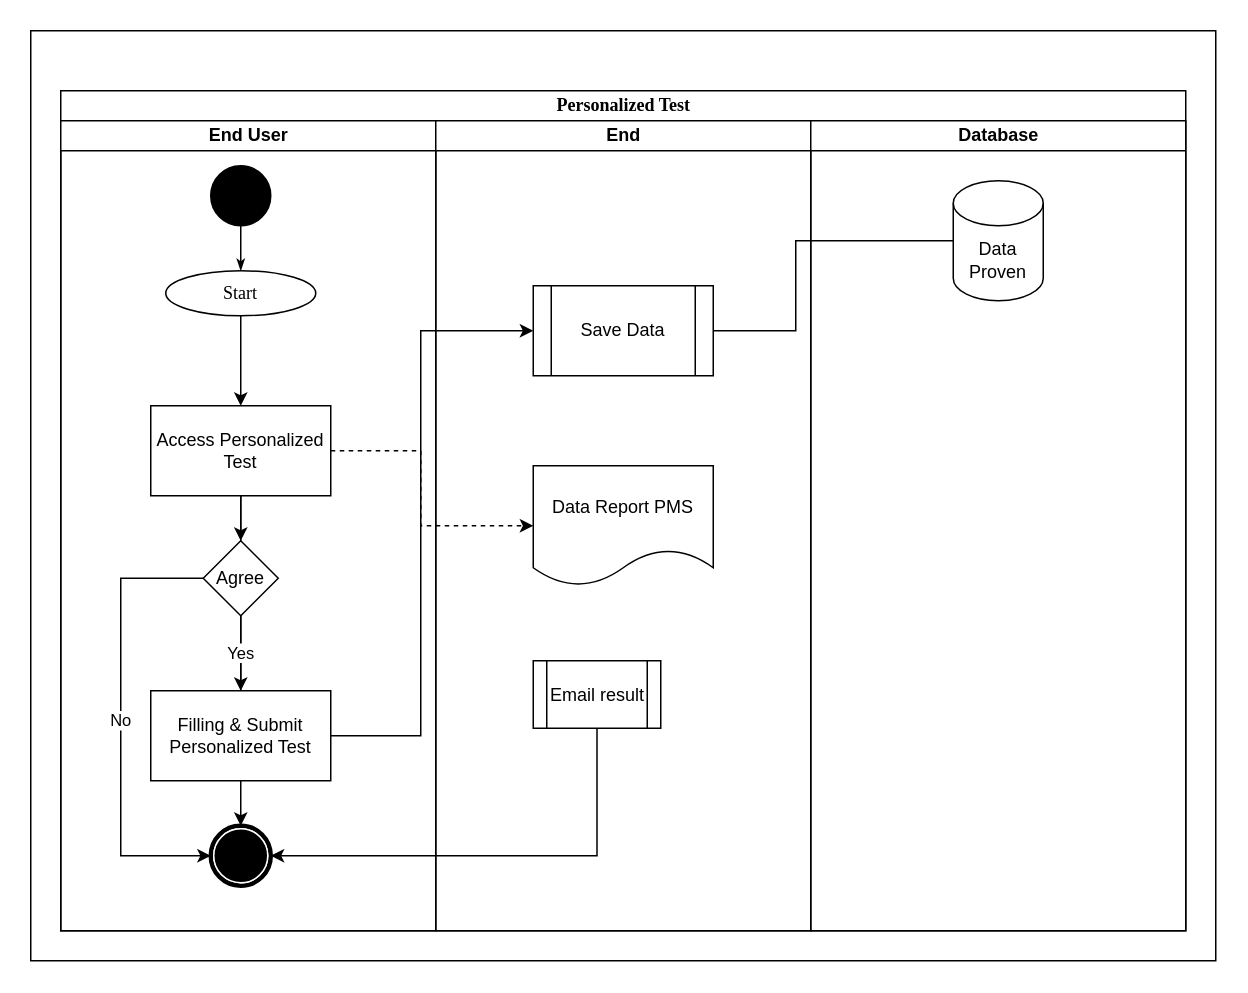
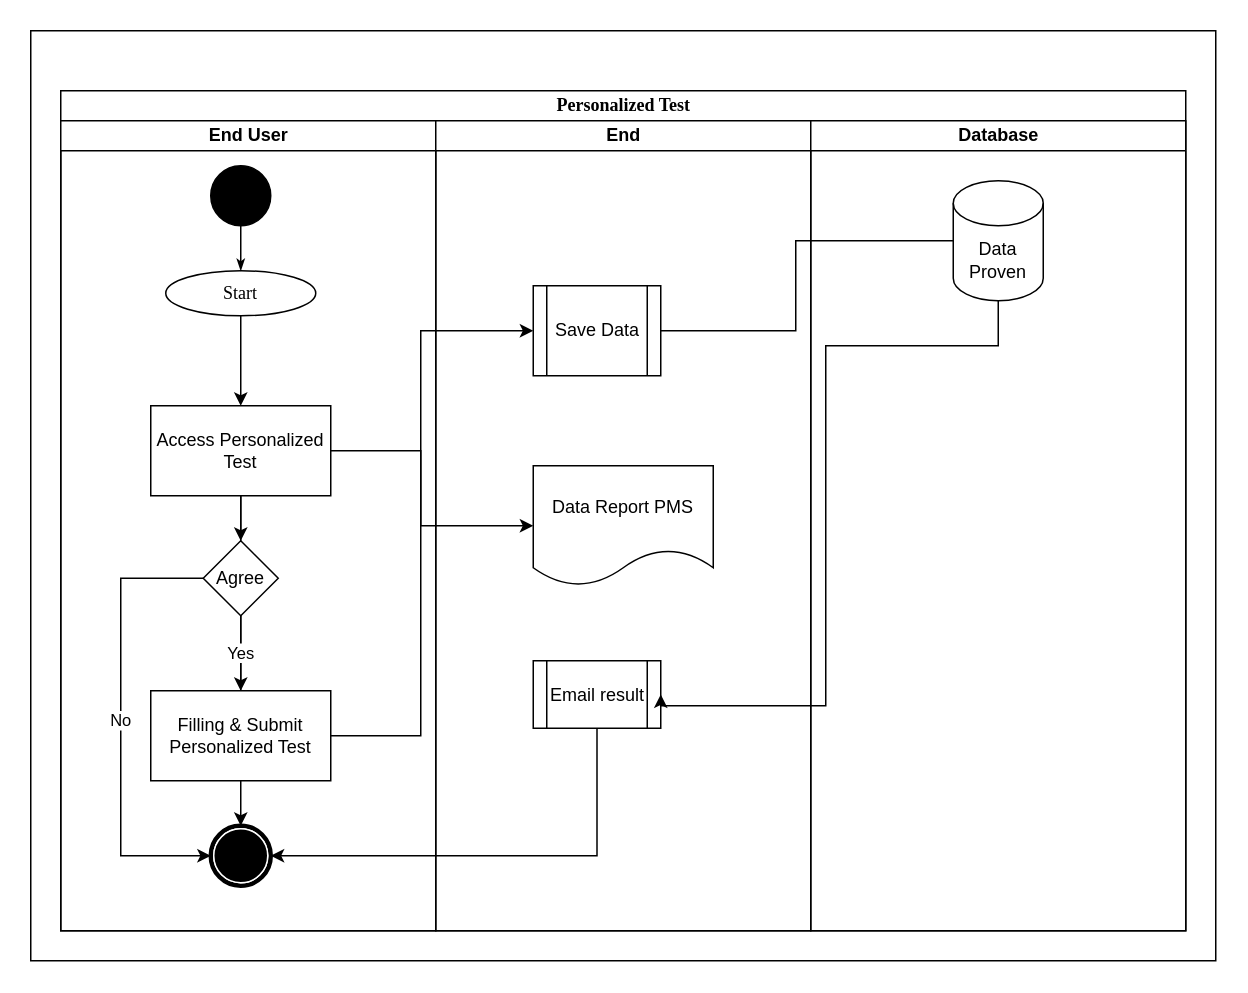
  <mxCell id="0" />
  <mxCell id="1" parent="0" />
  <mxCell id="2" value="" style="rounded=0;whiteSpace=wrap;html=1;" vertex="1" parent="1"><mxGeometry x="20" y="20" width="790" height="620" as="geometry" /></mxCell>
  <mxCell id="3" value="Personalized Test" style="swimlane;html=1;childLayout=stackLayout;startSize=20;rounded=0;shadow=0;comic=0;labelBackgroundColor=none;strokeWidth=1;fontFamily=Verdana;fontSize=12;align=center;" vertex="1" parent="1"><mxGeometry x="40" y="60" width="750" height="560" as="geometry" /></mxCell>
  <mxCell id="4" value="End User" style="swimlane;html=1;startSize=20;" vertex="1" parent="3"><mxGeometry y="20" width="250" height="540" as="geometry" /></mxCell>
  <mxCell id="5" value="" style="ellipse;whiteSpace=wrap;html=1;rounded=0;shadow=0;comic=0;labelBackgroundColor=none;strokeWidth=1;fillColor=#000000;fontFamily=Verdana;fontSize=12;align=center;" vertex="1" parent="4"><mxGeometry x="100" y="30" width="40" height="40" as="geometry" /></mxCell>
  <mxCell id="6" value="Start" style="ellipse;whiteSpace=wrap;html=1;shadow=0;comic=0;labelBackgroundColor=none;strokeWidth=1;fontFamily=Verdana;fontSize=12;align=center;arcSize=50;" vertex="1" parent="4"><mxGeometry x="70" y="100" width="100" height="30" as="geometry" /></mxCell>
  <mxCell id="7" style="edgeStyle=orthogonalEdgeStyle;rounded=0;html=1;labelBackgroundColor=none;startArrow=none;startFill=0;startSize=5;endArrow=classicThin;endFill=1;endSize=5;jettySize=auto;orthogonalLoop=1;strokeWidth=1;fontFamily=Verdana;fontSize=12" edge="1" parent="4" source="5" target="6"><mxGeometry relative="1" as="geometry" /></mxCell>
  <mxCell id="8" value="" style="shape=mxgraph.bpmn.shape;html=1;verticalLabelPosition=bottom;labelBackgroundColor=#ffffff;verticalAlign=top;perimeter=ellipsePerimeter;outline=end;symbol=terminate;rounded=0;shadow=0;comic=0;strokeWidth=1;fontFamily=Verdana;fontSize=12;align=center;" vertex="1" parent="4"><mxGeometry x="100" y="470" width="40" height="40" as="geometry" /></mxCell>
  <mxCell id="9" value="Access Personalized Test" style="rounded=0;whiteSpace=wrap;html=1;" vertex="1" parent="4"><mxGeometry x="60" y="190" width="120" height="60" as="geometry" /></mxCell>
  <mxCell id="10" style="edgeStyle=orthogonalEdgeStyle;rounded=0;orthogonalLoop=1;jettySize=auto;html=1;exitX=0.5;exitY=1;exitDx=0;exitDy=0;" edge="1" parent="4" source="9" target="8"><mxGeometry relative="1" as="geometry" /></mxCell>
  <mxCell id="11" style="edgeStyle=orthogonalEdgeStyle;rounded=0;orthogonalLoop=1;jettySize=auto;html=1;exitX=0.5;exitY=1;exitDx=0;exitDy=0;" edge="1" parent="4" source="6" target="9"><mxGeometry relative="1" as="geometry" /></mxCell>
  <mxCell id="12" value="Yes" style="edgeStyle=orthogonalEdgeStyle;rounded=0;orthogonalLoop=1;jettySize=auto;html=1;exitX=0.5;exitY=1;exitDx=0;exitDy=0;" edge="1" parent="4" source="14" target="16"><mxGeometry relative="1" as="geometry" /></mxCell>
  <mxCell id="13" value="No" style="edgeStyle=orthogonalEdgeStyle;rounded=0;orthogonalLoop=1;jettySize=auto;html=1;exitX=0;exitY=0.5;exitDx=0;exitDy=0;entryX=0;entryY=0.5;entryDx=0;entryDy=0;" edge="1" parent="4" source="14" target="8"><mxGeometry relative="1" as="geometry"><Array as="points"><mxPoint x="40" y="305" /><mxPoint x="40" y="490" /></Array></mxGeometry></mxCell>
  <mxCell id="14" value="Agree" style="rhombus;whiteSpace=wrap;html=1;" vertex="1" parent="4"><mxGeometry x="95" y="280" width="50" height="50" as="geometry" /></mxCell>
  <mxCell id="15" style="edgeStyle=orthogonalEdgeStyle;rounded=0;orthogonalLoop=1;jettySize=auto;html=1;exitX=0.5;exitY=1;exitDx=0;exitDy=0;" edge="1" parent="4" source="9" target="14"><mxGeometry relative="1" as="geometry" /></mxCell>
  <mxCell id="16" value="Filling &amp;amp; Submit Personalized Test" style="rounded=0;whiteSpace=wrap;html=1;" vertex="1" parent="4"><mxGeometry x="60" y="380" width="120" height="60" as="geometry" /></mxCell>
  <mxCell id="17" value="End" style="swimlane;html=1;startSize=20;" vertex="1" parent="3"><mxGeometry x="250" y="20" width="250" height="540" as="geometry" /></mxCell>
- <mxCell id="18" value="Save Data " style="shape=process;whiteSpace=wrap;html=1;backgroundOutline=1;" vertex="1" parent="17"><mxGeometry x="65" y="110" width="120" height="60" as="geometry" /></mxCell>
+ <mxCell id="18" value="Save Data " style="shape=process;whiteSpace=wrap;html=1;backgroundOutline=1;" vertex="1" parent="17"><mxGeometry x="65" y="110" width="85" height="60" as="geometry" /></mxCell>
  <mxCell id="19" value="Data Report PMS" style="shape=document;whiteSpace=wrap;html=1;boundedLbl=1;" vertex="1" parent="17"><mxGeometry x="65" y="230" width="120" height="80" as="geometry" /></mxCell>
  <mxCell id="20" value="Email result" style="shape=process;whiteSpace=wrap;html=1;backgroundOutline=1;" vertex="1" parent="17"><mxGeometry x="65" y="360" width="85" height="45" as="geometry" /></mxCell>
  <mxCell id="21" value="Database" style="swimlane;html=1;startSize=20;" vertex="1" parent="3"><mxGeometry x="500" y="20" width="250" height="540" as="geometry" /></mxCell>
  <mxCell id="22" value="Data Proven" style="shape=cylinder3;whiteSpace=wrap;html=1;boundedLbl=1;backgroundOutline=1;size=15;" vertex="1" parent="21"><mxGeometry x="95" y="40" width="60" height="80" as="geometry" /></mxCell>
  <mxCell id="23" style="edgeStyle=orthogonalEdgeStyle;rounded=0;orthogonalLoop=1;jettySize=auto;html=1;exitX=1;exitY=0.5;exitDx=0;exitDy=0;endArrow=none;" edge="1" parent="3" source="18" target="22"><mxGeometry relative="1" as="geometry"><Array as="points"><mxPoint x="490" y="160" /><mxPoint x="490" y="100" /></Array></mxGeometry></mxCell>
  <mxCell id="24" style="edgeStyle=orthogonalEdgeStyle;rounded=0;orthogonalLoop=1;jettySize=auto;html=1;exitX=1;exitY=0.5;exitDx=0;exitDy=0;entryX=0;entryY=0.5;entryDx=0;entryDy=0;" edge="1" parent="3" source="16" target="18"><mxGeometry relative="1" as="geometry"><Array as="points"><mxPoint x="240" y="430" /><mxPoint x="240" y="160" /></Array></mxGeometry></mxCell>
  <mxCell id="25" style="edgeStyle=orthogonalEdgeStyle;rounded=0;orthogonalLoop=1;jettySize=auto;html=1;exitX=0.5;exitY=1;exitDx=0;exitDy=0;entryX=1;entryY=0.5;entryDx=0;entryDy=0;" edge="1" parent="3" source="20" target="8"><mxGeometry relative="1" as="geometry" /></mxCell>
- <mxCell id="26" style="edgeStyle=orthogonalEdgeStyle;rounded=0;orthogonalLoop=1;jettySize=auto;html=1;exitX=1;exitY=0.5;exitDx=0;exitDy=0;entryX=0;entryY=0.5;entryDx=0;entryDy=0;dashed=1;" edge="1" parent="3" source="9" target="19"><mxGeometry relative="1" as="geometry"><Array as="points"><mxPoint x="240" y="240" /><mxPoint x="240" y="290" /></Array></mxGeometry></mxCell>
+ <mxCell id="26" style="edgeStyle=orthogonalEdgeStyle;rounded=0;orthogonalLoop=1;jettySize=auto;html=1;exitX=1;exitY=0.5;exitDx=0;exitDy=0;entryX=0;entryY=0.5;entryDx=0;entryDy=0;" edge="1" parent="3" source="9" target="19"><mxGeometry relative="1" as="geometry"><Array as="points"><mxPoint x="240" y="240" /><mxPoint x="240" y="290" /></Array></mxGeometry></mxCell>
+ <mxCell id="27" style="edgeStyle=orthogonalEdgeStyle;rounded=0;orthogonalLoop=1;jettySize=auto;html=1;exitX=0.5;exitY=1;exitDx=0;exitDy=0;exitPerimeter=0;entryX=1;entryY=0.5;entryDx=0;entryDy=0;" edge="1" parent="3" source="22" target="20"><mxGeometry relative="1" as="geometry"><Array as="points"><mxPoint x="625" y="170" /><mxPoint x="510" y="170" /><mxPoint x="510" y="410" /></Array></mxGeometry></mxCell>
